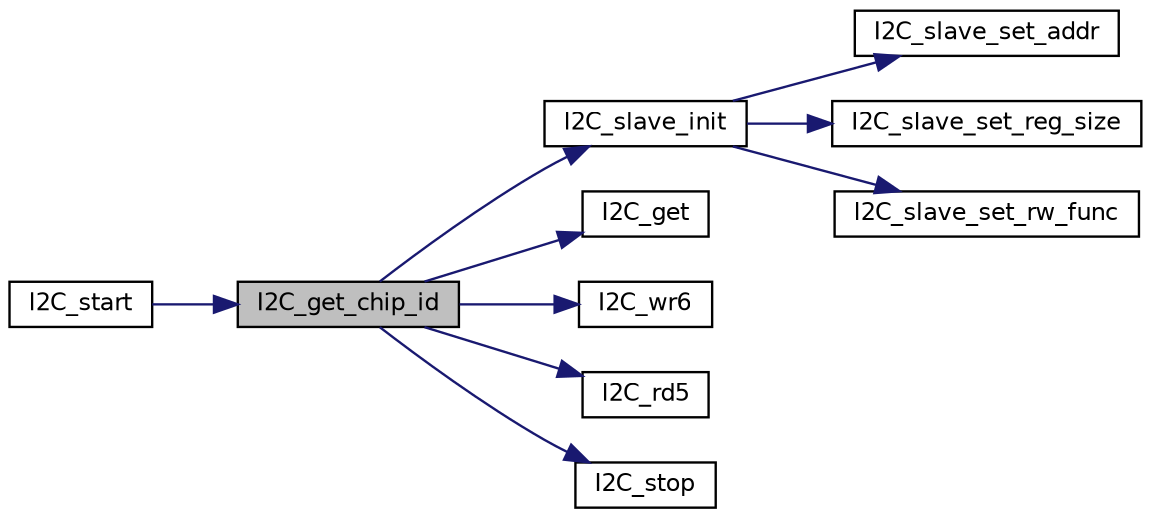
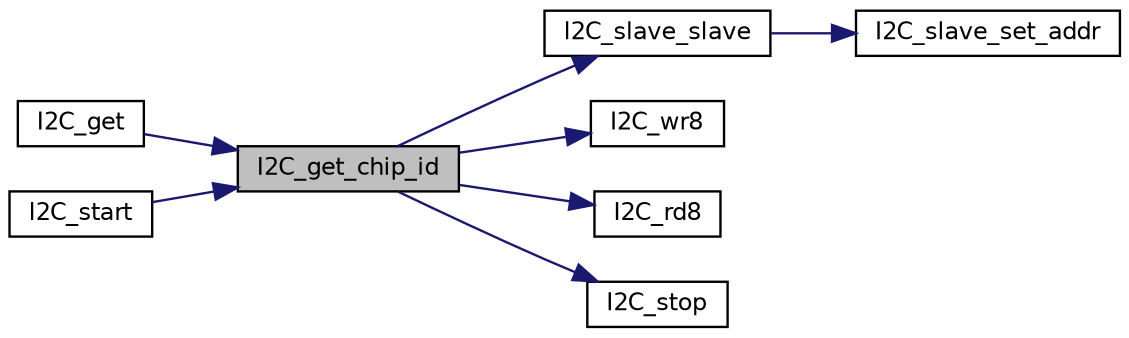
  digraph {
    rankdir=LR
    node [color=black fillcolor=white fontname=Helvetica fontsize=10 shape=record style=filled]
    edge [color=midnightblue fontname=Helvetica fontsize=10 labelfontname=Helvetica labelfontsize=10 style=solid]
    n1 [fillcolor=grey75 fontcolor=black height=0.2 label=I2C_get_chip_id width=0.4]
-   n2 [height=0.2 label=I2C_slave_init width=0.4]
+   n2 [height=0.2 label=I2C_slave_slave width=0.4]
    n3 [height=0.2 label=I2C_get width=0.4]
-   n4 [height=0.2 label=I2C_wr6 width=0.4]
-   n5 [height=0.2 label=I2C_rd5 width=0.4]
+   n4 [height=0.2 label=I2C_wr8 width=0.4]
+   n5 [height=0.2 label=I2C_rd8 width=0.4]
    n6 [height=0.2 label=I2C_stop width=0.4]
    n7 [height=0.2 label=I2C_slave_set_addr width=0.4]
-   n8 [height=0.2 label=I2C_slave_set_reg_size width=0.4]
-   n9 [height=0.2 label=I2C_slave_set_rw_func width=0.4]
    n10 [height=0.2 label=I2C_start width=0.4]
    n1 -> n2
-   n1 -> n3
+   n3 -> n1
    n1 -> n4
    n1 -> n5
    n1 -> n6
    n2 -> n7
-   n2 -> n8
-   n2 -> n9
    n10 -> n1
  }
